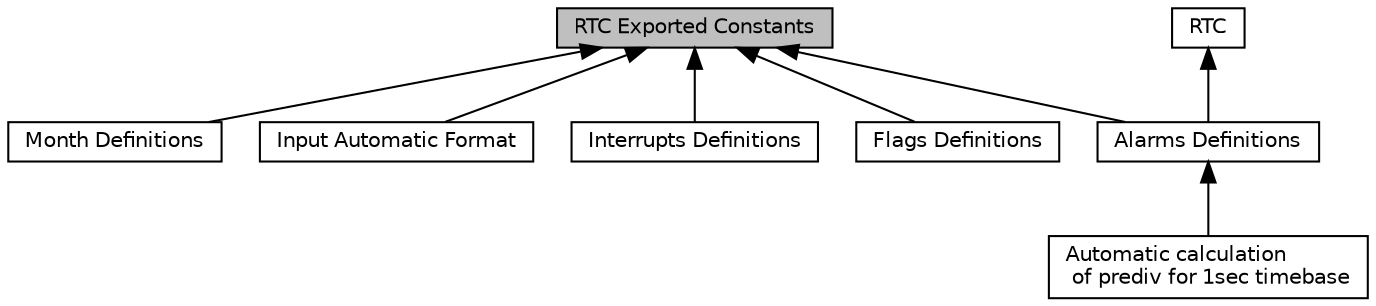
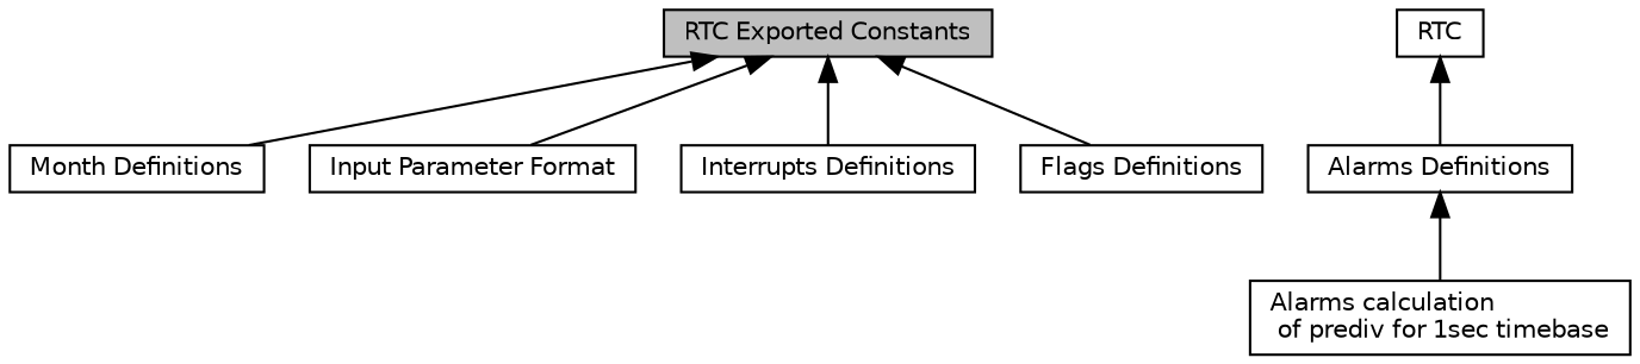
  digraph {
    rankdir=TB
    node [color=black fillcolor=white fontname=Helvetica fontsize=10 shape=box style=filled]
    edge [dir=back fontname=Helvetica fontsize=10 labelfontname=Helvetica labelfontsize=10 shape=plaintext style=solid]
    n1 [height=0.2 label="Month Definitions" width=0.4]
-   n2 [height=0.2 label="Input Automatic Format" width=0.4]
+   n2 [height=0.2 label="Input Parameter Format" width=0.4]
    n3 [height=0.2 label=RTC width=0.4]
    n4 [height=0.2 label="Alarms Definitions" width=0.4]
    n5 [fillcolor=grey75 fontcolor=black height=0.2 label="RTC Exported Constants" width=0.4]
    n6 [height=0.2 label="Interrupts Definitions" width=0.4]
    n7 [height=0.2 label="Flags Definitions" width=0.4]
-   n8 [height=0.2 label="Automatic calculation\l of prediv for 1sec timebase" width=0.4]
+   n8 [height=0.2 label="Alarms calculation\l of prediv for 1sec timebase" width=0.4]
    n3 -> n4
    n4 -> n8
    n5 -> n1
    n5 -> n2
-   n5 -> n4
    n5 -> n6
    n5 -> n7
  }
